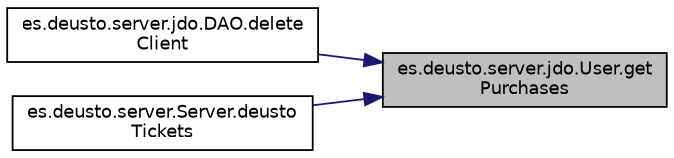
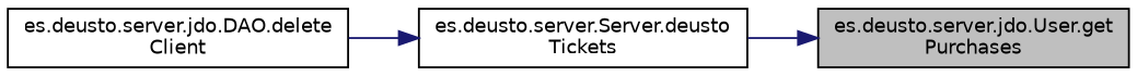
  digraph {
    rankdir=RL
    node [color=black fillcolor=white fontname=Helvetica fontsize=10 shape=record style=filled]
    edge [color=midnightblue dir=back fontname=Helvetica fontsize=10 labelfontname=Helvetica labelfontsize=10 style=solid]
    n1 [fillcolor=grey75 fontcolor=black height=0.2 label="es.deusto.server.jdo.User.get\lPurchases" width=0.4]
    n2 [height=0.2 label="es.deusto.server.jdo.DAO.delete\lClient" width=0.4]
    n3 [height=0.2 label="es.deusto.server.Server.deusto\lTickets" width=0.4]
-   n1 -> n2
+   n3 -> n2
    n1 -> n3
  }
